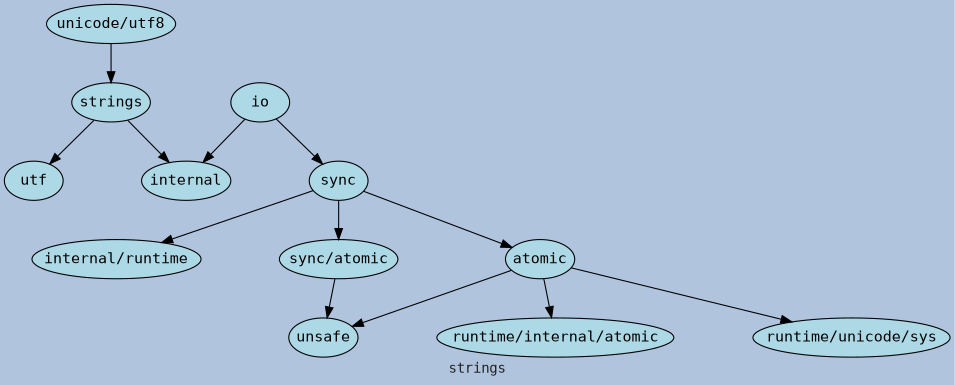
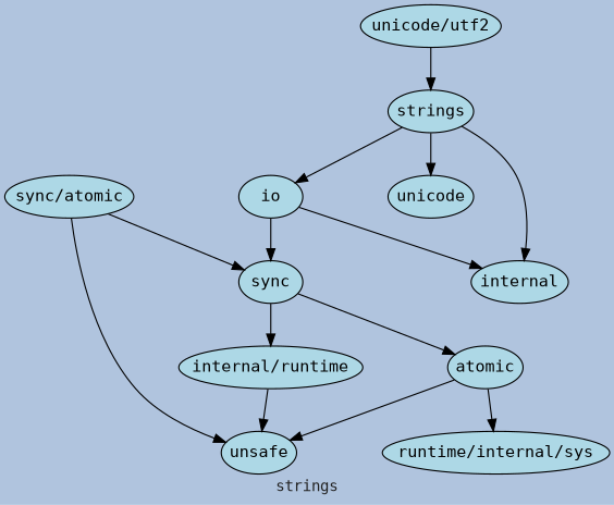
  digraph {
    bgcolor=lightsteelblue
    fontcolor="#222222"
    fontname="DejaVu Sans Mono"
    fontsize=13
    label=strings
    labeljust=1
    nodesep=1.0
    penwidth=1.0
    style=solid
    node [fillcolor=lightblue fontname="DejaVu Sans Mono" margin="0.05, 0.0" penwidth=1.0 shape=ellipse style=filled]
    edge [color="#000000" fontname="DejaVu Sans Mono"]
    n1 [label=internal]
    strings
    io
-   unicode [label=utf]
+   unicode
    sync
-   "unicode/utf8"
+   "unicode/utf8" [label="unicode/utf2"]
    n7 [label="internal/runtime"]
    n8 [label=atomic]
    "sync/atomic"
    unsafe
-   "runtime/internal/atomic"
-   "runtime/internal/sys" [label="runtime/unicode/sys"]
+   "runtime/internal/sys"
    strings -> n1
+   strings -> io
    strings -> unicode
    io -> n1
    io -> sync
    sync -> n7
    sync -> n8
-   sync -> "sync/atomic"
+   "sync/atomic" -> sync
    "unicode/utf8" -> strings
+   n7 -> unsafe
    n8 -> unsafe
-   n8 -> "runtime/internal/atomic"
    n8 -> "runtime/internal/sys"
    "sync/atomic" -> unsafe
  }
